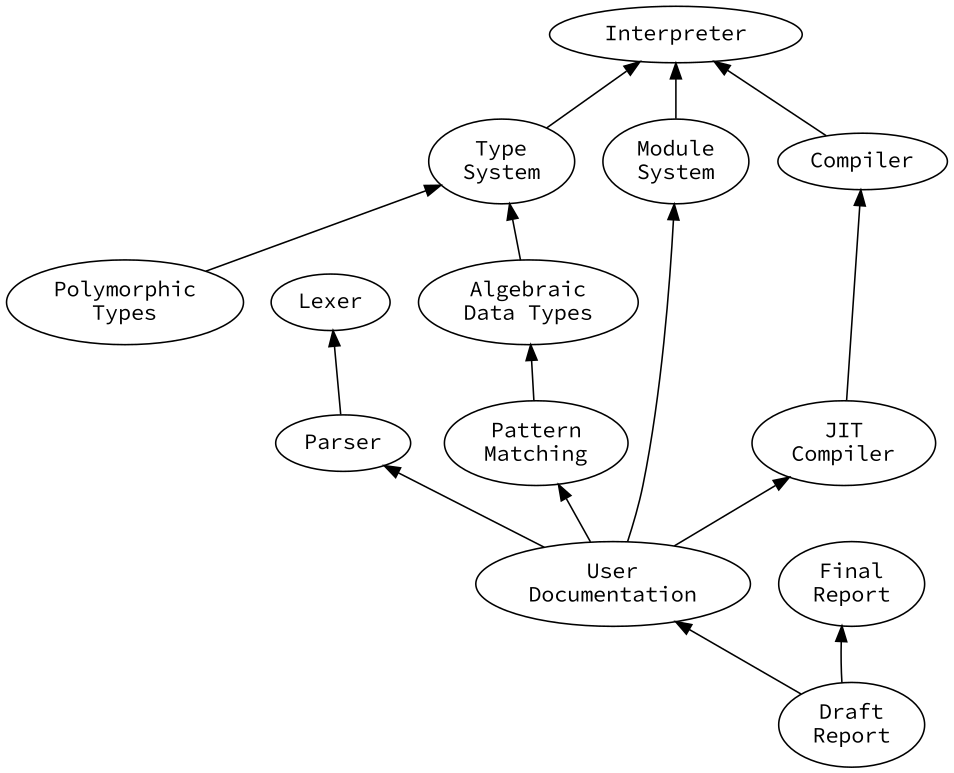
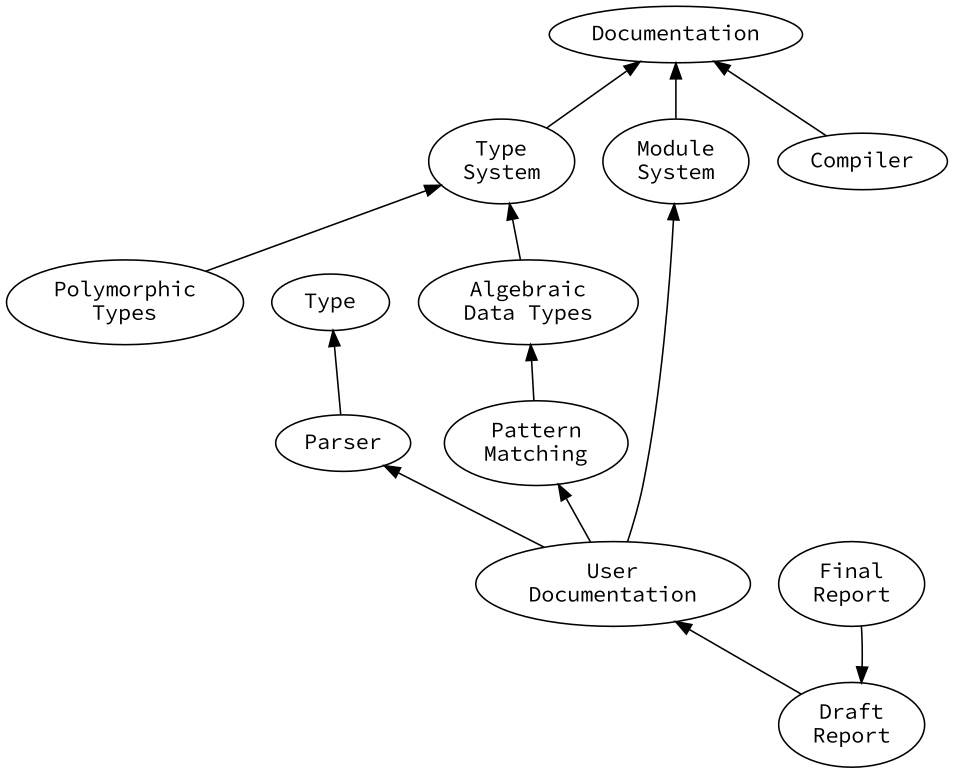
  digraph {
    fontname="Source Code Pro"
    rankdir=BT
    node [fontname="Source Code Pro"]
    edge [fontname="Source Code Pro"]
    Compiler
-   Interpreter
+   Interpreter [label=Documentation]
    Parser
-   Lexer
+   Lexer [label=Type]
    "Type\nSystem"
    "Polymorphic\nTypes"
    "Draft\nReport"
    "User\nDocumentation"
    "Pattern\nMatching"
    "Module\nSystem"
-   "JIT\nCompiler"
    "Algebraic\nData Types"
    "Final\nReport"
    Compiler -> Interpreter
    Parser -> Lexer
    "Type\nSystem" -> Interpreter
    "Polymorphic\nTypes" -> "Type\nSystem"
    "Draft\nReport" -> "User\nDocumentation"
    "User\nDocumentation" -> Parser
    "User\nDocumentation" -> "Pattern\nMatching"
    "User\nDocumentation" -> "Module\nSystem"
-   "User\nDocumentation" -> "JIT\nCompiler"
    "Pattern\nMatching" -> "Algebraic\nData Types"
    "Module\nSystem" -> Interpreter
-   "JIT\nCompiler" -> Compiler
    "Algebraic\nData Types" -> "Type\nSystem"
-   "Draft\nReport" -> "Final\nReport"
+   "Final\nReport" -> "Draft\nReport"
  }
